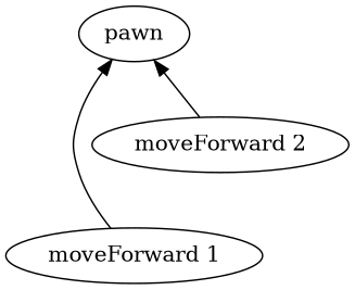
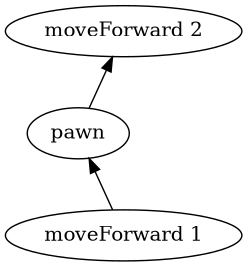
  digraph {
    rankdir=BT
    n1 [label="moveForward 1"]
    pawn
    n3 [label="moveForward 2"]
    n1 -> pawn
    n1 -> n3 [style=invis]
-   n3 -> pawn
+   pawn -> n3
  }
